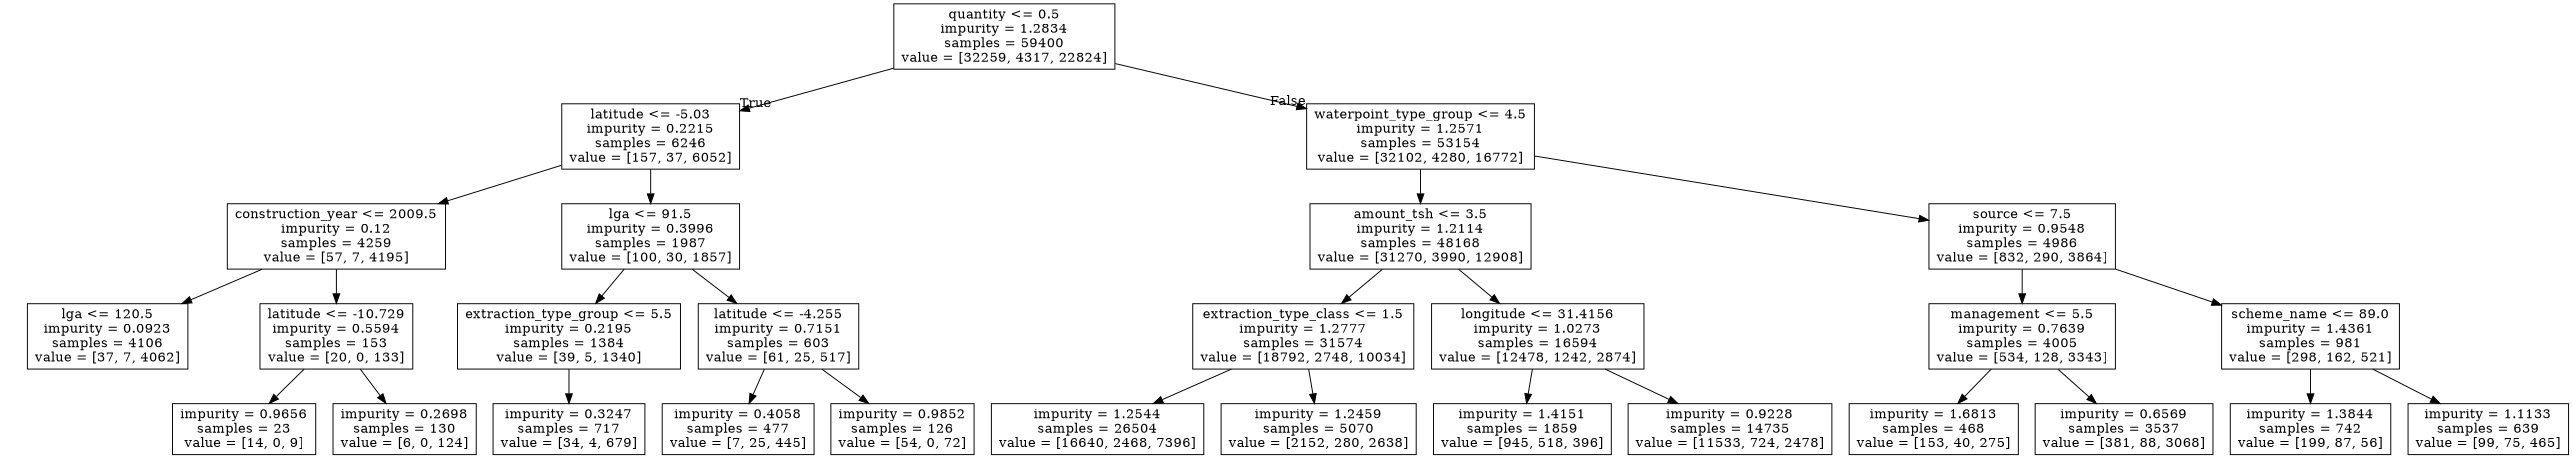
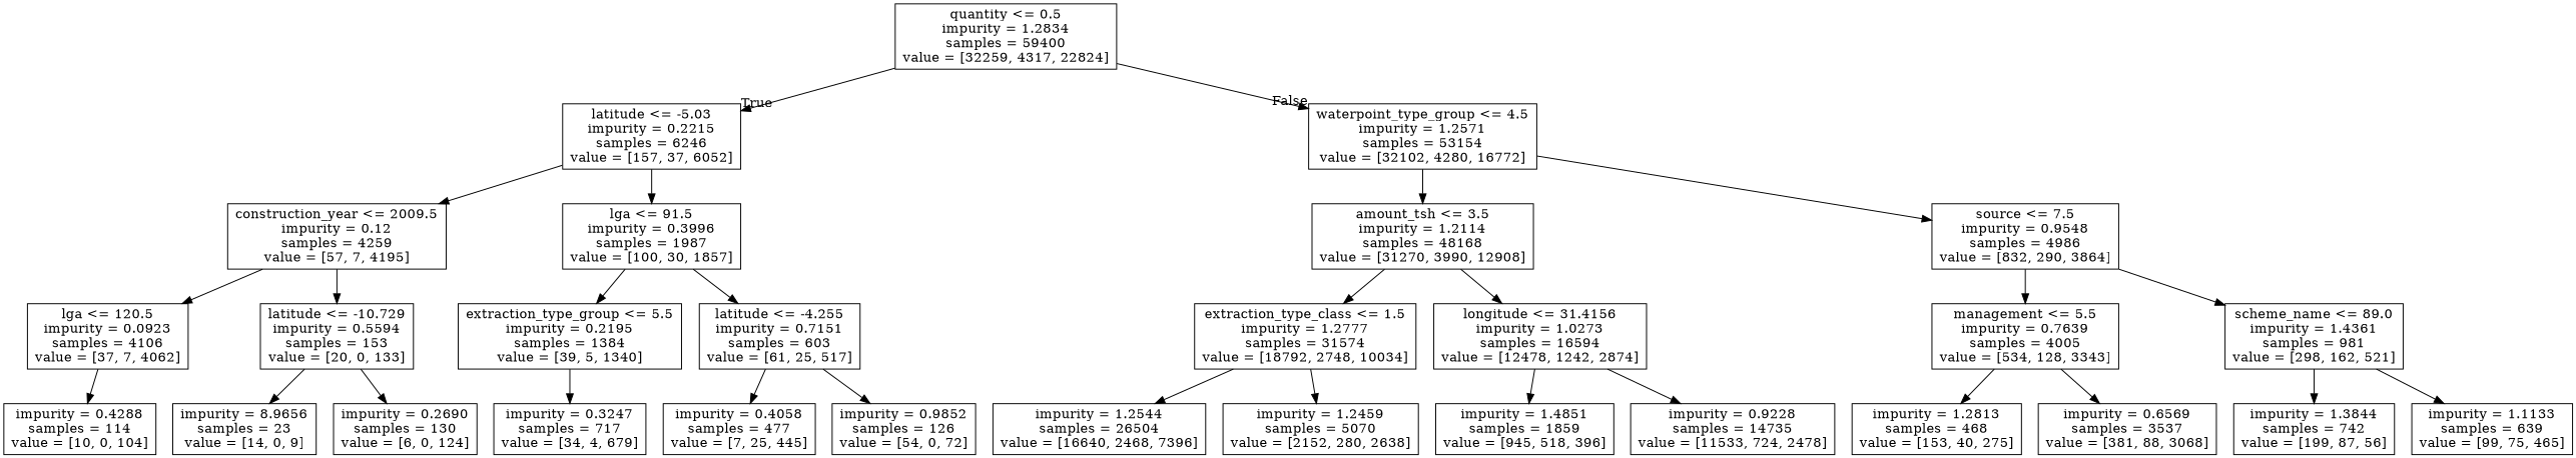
  digraph {
    node [shape=box]
    n1 [label="quantity <= 0.5\nimpurity = 1.2834\nsamples = 59400\nvalue = [32259, 4317, 22824]"]
    n2 [label="latitude <= -5.03\nimpurity = 0.2215\nsamples = 6246\nvalue = [157, 37, 6052]"]
    n3 [label="waterpoint_type_group <= 4.5\nimpurity = 1.2571\nsamples = 53154\nvalue = [32102, 4280, 16772]"]
    n4 [label="construction_year <= 2009.5\nimpurity = 0.12\nsamples = 4259\nvalue = [57, 7, 4195]"]
    n5 [label="lga <= 91.5\nimpurity = 0.3996\nsamples = 1987\nvalue = [100, 30, 1857]"]
    n6 [label="amount_tsh <= 3.5\nimpurity = 1.2114\nsamples = 48168\nvalue = [31270, 3990, 12908]"]
    n7 [label="source <= 7.5\nimpurity = 0.9548\nsamples = 4986\nvalue = [832, 290, 3864]"]
    n8 [label="lga <= 120.5\nimpurity = 0.0923\nsamples = 4106\nvalue = [37, 7, 4062]"]
    n9 [label="latitude <= -10.729\nimpurity = 0.5594\nsamples = 153\nvalue = [20, 0, 133]"]
    n10 [label="extraction_type_group <= 5.5\nimpurity = 0.2195\nsamples = 1384\nvalue = [39, 5, 1340]"]
    n11 [label="latitude <= -4.255\nimpurity = 0.7151\nsamples = 603\nvalue = [61, 25, 517]"]
-   n13 [label="impurity = 0.9656\nsamples = 23\nvalue = [14, 0, 9]"]
-   n14 [label="impurity = 0.2698\nsamples = 130\nvalue = [6, 0, 124]"]
+   n12 [label="impurity = 0.4288\nsamples = 114\nvalue = [10, 0, 104]"]
+   n13 [label="impurity = 8.9656\nsamples = 23\nvalue = [14, 0, 9]"]
+   n14 [label="impurity = 0.2690\nsamples = 130\nvalue = [6, 0, 124]"]
    n15 [label="impurity = 0.3247\nsamples = 717\nvalue = [34, 4, 679]"]
    n16 [label="impurity = 0.4058\nsamples = 477\nvalue = [7, 25, 445]"]
    n17 [label="impurity = 0.9852\nsamples = 126\nvalue = [54, 0, 72]"]
    n18 [label="extraction_type_class <= 1.5\nimpurity = 1.2777\nsamples = 31574\nvalue = [18792, 2748, 10034]"]
    n19 [label="longitude <= 31.4156\nimpurity = 1.0273\nsamples = 16594\nvalue = [12478, 1242, 2874]"]
    n20 [label="management <= 5.5\nimpurity = 0.7639\nsamples = 4005\nvalue = [534, 128, 3343]"]
    n21 [label="scheme_name <= 89.0\nimpurity = 1.4361\nsamples = 981\nvalue = [298, 162, 521]"]
    n22 [label="impurity = 1.2544\nsamples = 26504\nvalue = [16640, 2468, 7396]"]
    n23 [label="impurity = 1.2459\nsamples = 5070\nvalue = [2152, 280, 2638]"]
-   n24 [label="impurity = 1.4151\nsamples = 1859\nvalue = [945, 518, 396]"]
+   n24 [label="impurity = 1.4851\nsamples = 1859\nvalue = [945, 518, 396]"]
    n25 [label="impurity = 0.9228\nsamples = 14735\nvalue = [11533, 724, 2478]"]
-   n26 [label="impurity = 1.6813\nsamples = 468\nvalue = [153, 40, 275]"]
+   n26 [label="impurity = 1.2813\nsamples = 468\nvalue = [153, 40, 275]"]
    n27 [label="impurity = 0.6569\nsamples = 3537\nvalue = [381, 88, 3068]"]
    n28 [label="impurity = 1.3844\nsamples = 742\nvalue = [199, 87, 56]"]
    n29 [label="impurity = 1.1133\nsamples = 639\nvalue = [99, 75, 465]"]
    n1 -> n2 [headlabel=True labelangle=45 labeldistance=2.5]
    n1 -> n3 [headlabel=False labelangle=-45 labeldistance=2.5]
    n2 -> n4
    n2 -> n5
    n3 -> n6
    n3 -> n7
    n4 -> n8
    n4 -> n9
    n5 -> n10
    n5 -> n11
    n6 -> n18
    n6 -> n19
    n7 -> n20
    n7 -> n21
+   n8 -> n12
    n9 -> n13
    n9 -> n14
    n10 -> n15
    n11 -> n16
    n11 -> n17
    n18 -> n22
    n18 -> n23
    n19 -> n24
    n19 -> n25
    n20 -> n26
    n20 -> n27
    n21 -> n28
    n21 -> n29
  }
